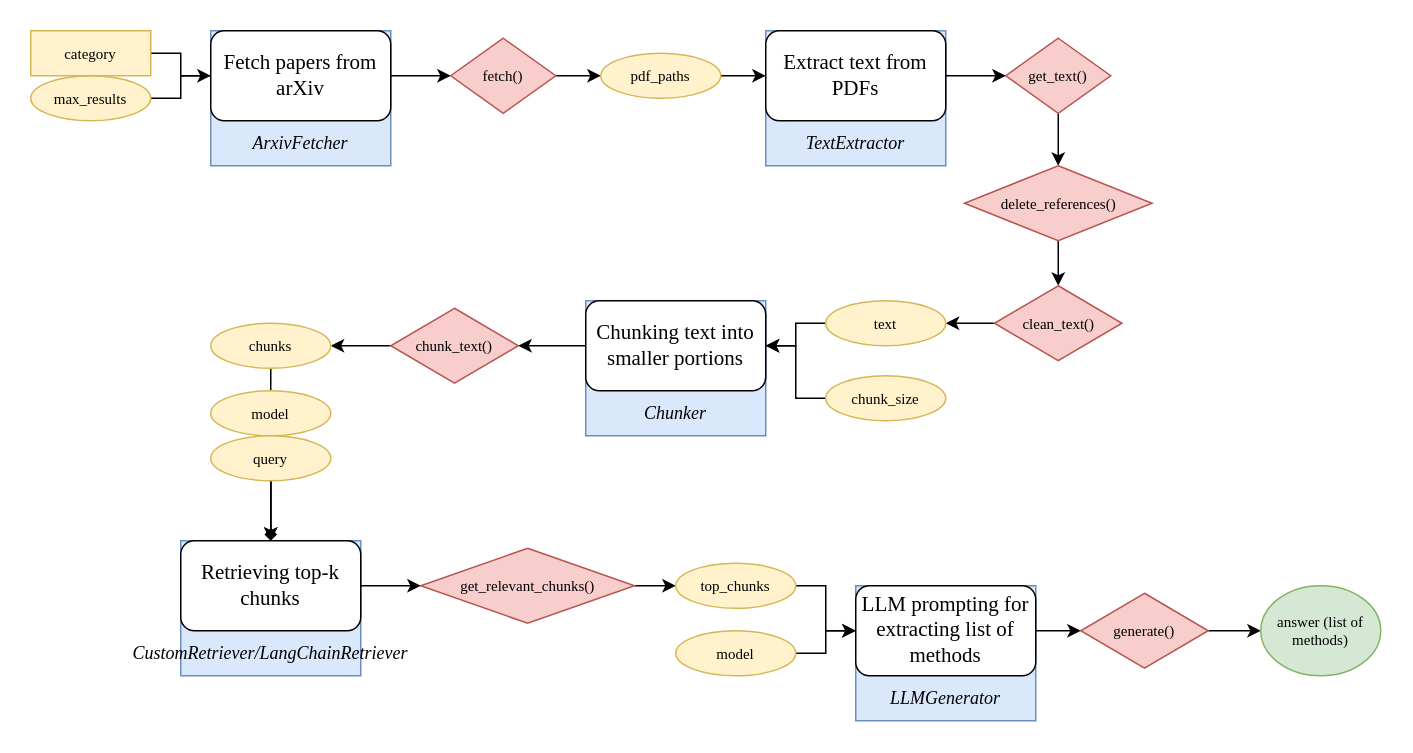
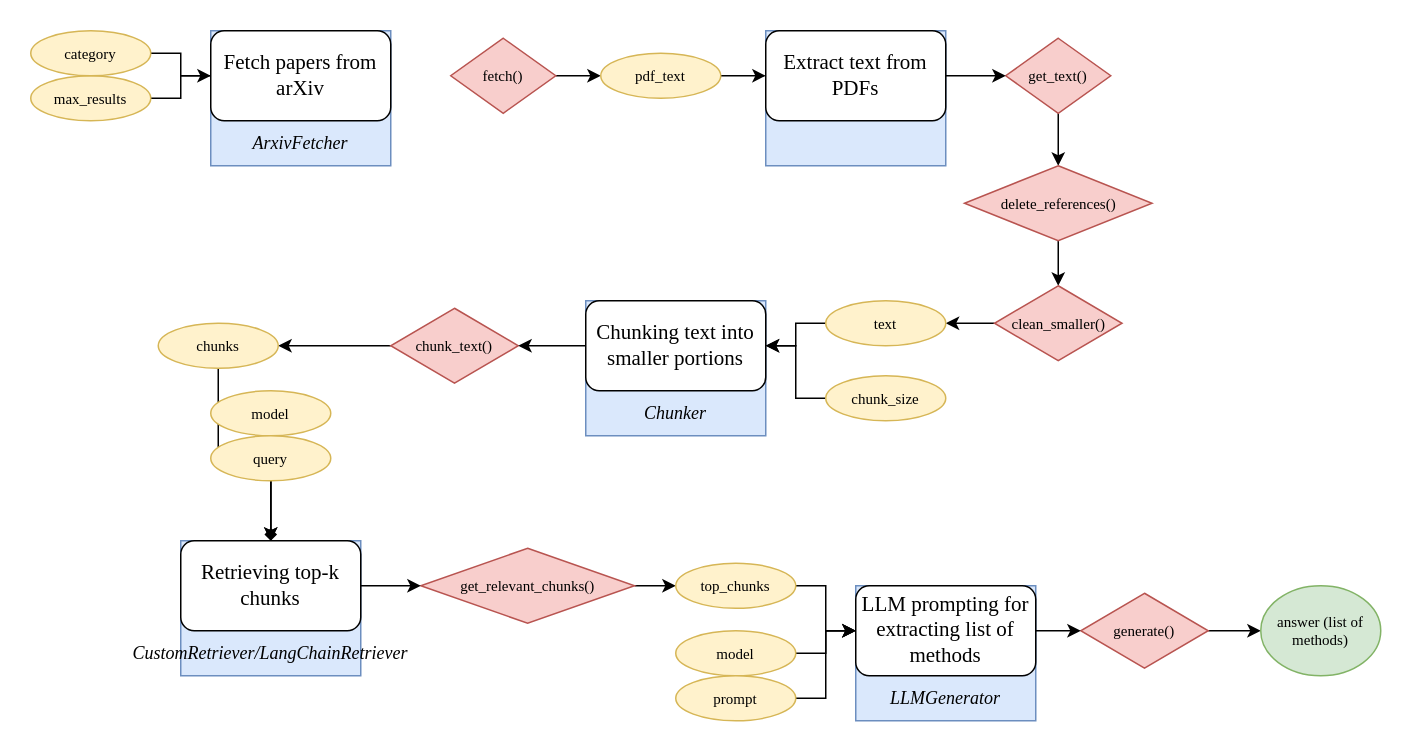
  <mxCell id="0" />
  <mxCell id="1" parent="0" />
  <mxCell id="2" style="edgeStyle=orthogonalEdgeStyle;rounded=0;orthogonalLoop=1;jettySize=auto;html=1;" edge="1" parent="1" source="3" target="8"><mxGeometry relative="1" as="geometry" /></mxCell>
  <mxCell id="3" value="fetch()" style="rhombus;whiteSpace=wrap;html=1;fontFamily=Klavika;fontSize=10;fillColor=#f8cecc;strokeColor=#b85450;" vertex="1" parent="1"><mxGeometry x="300" y="25" width="70" height="50" as="geometry" /></mxCell>
  <mxCell id="4" value="" style="group;fillColor=#dae8fc;strokeColor=#6c8ebf;" vertex="1" connectable="0" parent="1"><mxGeometry x="140" y="20" width="120" height="90" as="geometry" /></mxCell>
  <mxCell id="5" value="Fetch papers from arXiv" style="rounded=1;whiteSpace=wrap;html=1;fontFamily=Klavika;fontSize=14;" vertex="1" parent="4"><mxGeometry width="120" height="60" as="geometry" /></mxCell>
  <mxCell id="6" value="ArxivFetcher" style="text;html=1;align=center;verticalAlign=middle;whiteSpace=wrap;rounded=0;fontFamily=Klavika;fontStyle=2" vertex="1" parent="4"><mxGeometry y="60" width="120" height="30" as="geometry" /></mxCell>
  <mxCell id="7" style="edgeStyle=orthogonalEdgeStyle;rounded=0;orthogonalLoop=1;jettySize=auto;html=1;" edge="1" parent="1" source="8" target="16"><mxGeometry relative="1" as="geometry" /></mxCell>
- <mxCell id="8" value="pdf_paths" style="ellipse;whiteSpace=wrap;html=1;fontFamily=Klavika;fontSize=10;fillColor=#fff2cc;strokeColor=#d6b656;" vertex="1" parent="1"><mxGeometry x="400" y="35" width="80" height="30" as="geometry" /></mxCell>
+ <mxCell id="8" value="pdf_text" style="ellipse;whiteSpace=wrap;html=1;fontFamily=Klavika;fontSize=10;fillColor=#fff2cc;strokeColor=#d6b656;" vertex="1" parent="1"><mxGeometry x="400" y="35" width="80" height="30" as="geometry" /></mxCell>
  <mxCell id="9" style="edgeStyle=orthogonalEdgeStyle;rounded=0;orthogonalLoop=1;jettySize=auto;html=1;" edge="1" parent="1" source="10" target="12"><mxGeometry relative="1" as="geometry" /></mxCell>
  <mxCell id="10" value="get_text()" style="rhombus;whiteSpace=wrap;html=1;fontFamily=Klavika;fontSize=10;fillColor=#f8cecc;strokeColor=#b85450;" vertex="1" parent="1"><mxGeometry x="670" y="25" width="70" height="50" as="geometry" /></mxCell>
  <mxCell id="11" style="edgeStyle=orthogonalEdgeStyle;rounded=0;orthogonalLoop=1;jettySize=auto;html=1;" edge="1" parent="1" source="12" target="14"><mxGeometry relative="1" as="geometry" /></mxCell>
  <mxCell id="12" value="delete_references()" style="rhombus;whiteSpace=wrap;html=1;fontFamily=Klavika;fontSize=10;fillColor=#f8cecc;strokeColor=#b85450;" vertex="1" parent="1"><mxGeometry x="642.5" y="110" width="125" height="50" as="geometry" /></mxCell>
  <mxCell id="13" style="edgeStyle=orthogonalEdgeStyle;rounded=0;orthogonalLoop=1;jettySize=auto;html=1;" edge="1" parent="1" source="14" target="57"><mxGeometry relative="1" as="geometry" /></mxCell>
- <mxCell id="14" value="clean_text()" style="rhombus;whiteSpace=wrap;html=1;fontFamily=Klavika;fontSize=10;fillColor=#f8cecc;strokeColor=#b85450;" vertex="1" parent="1"><mxGeometry x="662.5" y="190" width="85" height="50" as="geometry" /></mxCell>
+ <mxCell id="14" value="clean_smaller()" style="rhombus;whiteSpace=wrap;html=1;fontFamily=Klavika;fontSize=10;fillColor=#f8cecc;strokeColor=#b85450;" vertex="1" parent="1"><mxGeometry x="662.5" y="190" width="85" height="50" as="geometry" /></mxCell>
  <mxCell id="15" value="" style="group;fillColor=#dae8fc;strokeColor=#6c8ebf;" vertex="1" connectable="0" parent="1"><mxGeometry x="510" y="20" width="120" height="90" as="geometry" /></mxCell>
  <mxCell id="16" value="Extract text from PDFs" style="rounded=1;whiteSpace=wrap;html=1;fontFamily=Klavika;fontSize=14;" vertex="1" parent="15"><mxGeometry width="120" height="60" as="geometry" /></mxCell>
- <mxCell id="17" value="TextExtractor" style="text;html=1;align=center;verticalAlign=middle;whiteSpace=wrap;rounded=0;fontFamily=Klavika;fontStyle=2" vertex="1" parent="15"><mxGeometry y="60" width="120" height="30" as="geometry" /></mxCell>
  <mxCell id="18" value="" style="group;fillColor=#dae8fc;strokeColor=#6c8ebf;" vertex="1" connectable="0" parent="1"><mxGeometry x="390" y="200" width="120" height="90" as="geometry" /></mxCell>
  <mxCell id="19" value="Chunking text into smaller portions" style="rounded=1;whiteSpace=wrap;html=1;fontFamily=Klavika;fontSize=14;" vertex="1" parent="18"><mxGeometry width="120" height="60" as="geometry" /></mxCell>
  <mxCell id="20" value="Chunker" style="text;html=1;align=center;verticalAlign=middle;whiteSpace=wrap;rounded=0;fontFamily=Klavika;fontStyle=2" vertex="1" parent="18"><mxGeometry y="60" width="120" height="30" as="geometry" /></mxCell>
  <mxCell id="21" style="edgeStyle=orthogonalEdgeStyle;rounded=0;orthogonalLoop=1;jettySize=auto;html=1;" edge="1" parent="1" source="22" target="42"><mxGeometry relative="1" as="geometry" /></mxCell>
  <mxCell id="22" value="chunk_text()" style="rhombus;whiteSpace=wrap;html=1;fontFamily=Klavika;fontSize=10;fillColor=#f8cecc;strokeColor=#b85450;" vertex="1" parent="1"><mxGeometry x="260" y="205" width="85" height="50" as="geometry" /></mxCell>
  <mxCell id="23" value="" style="group;fillColor=#dae8fc;strokeColor=#6c8ebf;" vertex="1" connectable="0" parent="1"><mxGeometry x="120" y="360" width="120" height="90" as="geometry" /></mxCell>
  <mxCell id="24" value="Retrieving top-k chunks" style="rounded=1;whiteSpace=wrap;html=1;fontFamily=Klavika;fontSize=14;" vertex="1" parent="23"><mxGeometry width="120" height="60" as="geometry" /></mxCell>
  <mxCell id="25" value="CustomRetriever/LangChainRetriever" style="text;html=1;align=center;verticalAlign=middle;whiteSpace=wrap;rounded=0;fontFamily=Klavika;fontStyle=2" vertex="1" parent="23"><mxGeometry y="60" width="120" height="30" as="geometry" /></mxCell>
  <mxCell id="26" style="edgeStyle=orthogonalEdgeStyle;rounded=0;orthogonalLoop=1;jettySize=auto;html=1;" edge="1" parent="1" source="27" target="49"><mxGeometry relative="1" as="geometry" /></mxCell>
  <mxCell id="27" value="get_relevant_chunks()" style="rhombus;whiteSpace=wrap;html=1;fontFamily=Klavika;fontSize=10;fillColor=#f8cecc;strokeColor=#b85450;" vertex="1" parent="1"><mxGeometry x="280" y="365" width="142.5" height="50" as="geometry" /></mxCell>
  <mxCell id="28" value="" style="group;fillColor=#dae8fc;strokeColor=#6c8ebf;" vertex="1" connectable="0" parent="1"><mxGeometry x="570" y="390" width="120" height="90" as="geometry" /></mxCell>
  <mxCell id="29" value="LLM prompting for extracting list of methods" style="rounded=1;whiteSpace=wrap;html=1;fontFamily=Klavika;fontSize=14;" vertex="1" parent="28"><mxGeometry width="120" height="60" as="geometry" /></mxCell>
  <mxCell id="30" value="LLMGenerator" style="text;html=1;align=center;verticalAlign=middle;whiteSpace=wrap;rounded=0;fontFamily=Klavika;fontStyle=2" vertex="1" parent="28"><mxGeometry y="60" width="120" height="30" as="geometry" /></mxCell>
  <mxCell id="31" style="edgeStyle=orthogonalEdgeStyle;rounded=0;orthogonalLoop=1;jettySize=auto;html=1;" edge="1" parent="1" source="32" target="33"><mxGeometry relative="1" as="geometry" /></mxCell>
  <mxCell id="32" value="generate()" style="rhombus;whiteSpace=wrap;html=1;fontFamily=Klavika;fontSize=10;fillColor=#f8cecc;strokeColor=#b85450;" vertex="1" parent="1"><mxGeometry x="720" y="395" width="85" height="50" as="geometry" /></mxCell>
  <mxCell id="33" value="answer (list of methods)" style="ellipse;whiteSpace=wrap;html=1;fontFamily=Klavika;fontSize=10;fillColor=#d5e8d4;strokeColor=#82b366;" vertex="1" parent="1"><mxGeometry x="840" y="390" width="80" height="60" as="geometry" /></mxCell>
  <mxCell id="34" style="edgeStyle=orthogonalEdgeStyle;rounded=0;orthogonalLoop=1;jettySize=auto;html=1;" edge="1" parent="1" source="56" target="5"><mxGeometry relative="1" as="geometry" /></mxCell>
  <mxCell id="35" style="edgeStyle=orthogonalEdgeStyle;rounded=0;orthogonalLoop=1;jettySize=auto;html=1;endArrow=none;" edge="1" parent="1" source="55" target="5"><mxGeometry relative="1" as="geometry" /></mxCell>
- <mxCell id="36" style="edgeStyle=orthogonalEdgeStyle;rounded=0;orthogonalLoop=1;jettySize=auto;html=1;" edge="1" parent="1" source="5" target="3"><mxGeometry relative="1" as="geometry" /></mxCell>
  <mxCell id="37" style="edgeStyle=orthogonalEdgeStyle;rounded=0;orthogonalLoop=1;jettySize=auto;html=1;" edge="1" parent="1" source="16" target="10"><mxGeometry relative="1" as="geometry" /></mxCell>
  <mxCell id="38" style="edgeStyle=orthogonalEdgeStyle;rounded=0;orthogonalLoop=1;jettySize=auto;html=1;" edge="1" parent="1" source="57" target="19"><mxGeometry relative="1" as="geometry" /></mxCell>
  <mxCell id="39" style="edgeStyle=orthogonalEdgeStyle;rounded=0;orthogonalLoop=1;jettySize=auto;html=1;" edge="1" parent="1" source="58" target="19"><mxGeometry relative="1" as="geometry" /></mxCell>
  <mxCell id="40" style="edgeStyle=orthogonalEdgeStyle;rounded=0;orthogonalLoop=1;jettySize=auto;html=1;" edge="1" parent="1" source="19" target="22"><mxGeometry relative="1" as="geometry" /></mxCell>
  <mxCell id="41" style="edgeStyle=orthogonalEdgeStyle;rounded=0;orthogonalLoop=1;jettySize=auto;html=1;endArrow=diamond;" edge="1" parent="1" source="42" target="24"><mxGeometry relative="1" as="geometry" /></mxCell>
- <mxCell id="42" value="chunks" style="ellipse;whiteSpace=wrap;html=1;fontFamily=Klavika;fontSize=10;fillColor=#fff2cc;strokeColor=#d6b656;" vertex="1" parent="1"><mxGeometry x="140" y="215" width="80" height="30" as="geometry" /></mxCell>
+ <mxCell id="42" value="chunks" style="ellipse;whiteSpace=wrap;html=1;fontFamily=Klavika;fontSize=10;fillColor=#fff2cc;strokeColor=#d6b656;" vertex="1" parent="1"><mxGeometry x="105" y="215" width="80" height="30" as="geometry" /></mxCell>
  <mxCell id="43" style="edgeStyle=orthogonalEdgeStyle;rounded=0;orthogonalLoop=1;jettySize=auto;html=1;" edge="1" parent="1" source="44" target="24"><mxGeometry relative="1" as="geometry" /></mxCell>
  <mxCell id="44" value="model" style="ellipse;whiteSpace=wrap;html=1;fontFamily=Klavika;fontSize=10;fillColor=#fff2cc;strokeColor=#d6b656;" vertex="1" parent="1"><mxGeometry x="140" y="260" width="80" height="30" as="geometry" /></mxCell>
  <mxCell id="45" style="edgeStyle=orthogonalEdgeStyle;rounded=0;orthogonalLoop=1;jettySize=auto;html=1;" edge="1" parent="1" source="46" target="24"><mxGeometry relative="1" as="geometry" /></mxCell>
  <mxCell id="46" value="query" style="ellipse;whiteSpace=wrap;html=1;fontFamily=Klavika;fontSize=10;fillColor=#fff2cc;strokeColor=#d6b656;" vertex="1" parent="1"><mxGeometry x="140" y="290" width="80" height="30" as="geometry" /></mxCell>
  <mxCell id="47" style="edgeStyle=orthogonalEdgeStyle;rounded=0;orthogonalLoop=1;jettySize=auto;html=1;" edge="1" parent="1" source="24" target="27"><mxGeometry relative="1" as="geometry" /></mxCell>
  <mxCell id="48" style="edgeStyle=orthogonalEdgeStyle;rounded=0;orthogonalLoop=1;jettySize=auto;html=1;" edge="1" parent="1" source="49" target="29"><mxGeometry relative="1" as="geometry" /></mxCell>
  <mxCell id="49" value="top_chunks" style="ellipse;whiteSpace=wrap;html=1;fontFamily=Klavika;fontSize=10;fillColor=#fff2cc;strokeColor=#d6b656;" vertex="1" parent="1"><mxGeometry x="450" y="375" width="80" height="30" as="geometry" /></mxCell>
  <mxCell id="50" style="edgeStyle=orthogonalEdgeStyle;rounded=0;orthogonalLoop=1;jettySize=auto;html=1;" edge="1" parent="1" source="51" target="29"><mxGeometry relative="1" as="geometry" /></mxCell>
  <mxCell id="51" value="model" style="ellipse;whiteSpace=wrap;html=1;fontFamily=Klavika;fontSize=10;fillColor=#fff2cc;strokeColor=#d6b656;" vertex="1" parent="1"><mxGeometry x="450" y="420" width="80" height="30" as="geometry" /></mxCell>
+ <mxCell id="52" style="edgeStyle=orthogonalEdgeStyle;rounded=0;orthogonalLoop=1;jettySize=auto;html=1;" edge="1" parent="1" source="53" target="29"><mxGeometry relative="1" as="geometry" /></mxCell>
+ <mxCell id="53" value="prompt" style="ellipse;whiteSpace=wrap;html=1;fontFamily=Klavika;fontSize=10;fillColor=#fff2cc;strokeColor=#d6b656;" vertex="1" parent="1"><mxGeometry x="450" y="450" width="80" height="30" as="geometry" /></mxCell>
  <mxCell id="54" style="edgeStyle=orthogonalEdgeStyle;rounded=0;orthogonalLoop=1;jettySize=auto;html=1;" edge="1" parent="1" source="29" target="32"><mxGeometry relative="1" as="geometry" /></mxCell>
  <mxCell id="55" value="max_results" style="ellipse;whiteSpace=wrap;html=1;fontFamily=Klavika;fontSize=10;fillColor=#fff2cc;strokeColor=#d6b656;" vertex="1" parent="1"><mxGeometry x="20" y="50" width="80" height="30" as="geometry" /></mxCell>
- <mxCell id="56" value="category" style="whiteSpace=wrap;html=1;fontFamily=Klavika;fontSize=10;fillColor=#fff2cc;strokeColor=#d6b656;rounded=0;" vertex="1" parent="1"><mxGeometry x="20" y="20" width="80" height="30" as="geometry" /></mxCell>
+ <mxCell id="56" value="category" style="ellipse;whiteSpace=wrap;html=1;fontFamily=Klavika;fontSize=10;fillColor=#fff2cc;strokeColor=#d6b656;" vertex="1" parent="1"><mxGeometry x="20" y="20" width="80" height="30" as="geometry" /></mxCell>
  <mxCell id="57" value="text" style="ellipse;whiteSpace=wrap;html=1;fontFamily=Klavika;fontSize=10;fillColor=#fff2cc;strokeColor=#d6b656;" vertex="1" parent="1"><mxGeometry x="550" y="200" width="80" height="30" as="geometry" /></mxCell>
  <mxCell id="58" value="chunk_size" style="ellipse;whiteSpace=wrap;html=1;fontFamily=Klavika;fontSize=10;fillColor=#fff2cc;strokeColor=#d6b656;" vertex="1" parent="1"><mxGeometry x="550" y="250" width="80" height="30" as="geometry" /></mxCell>
